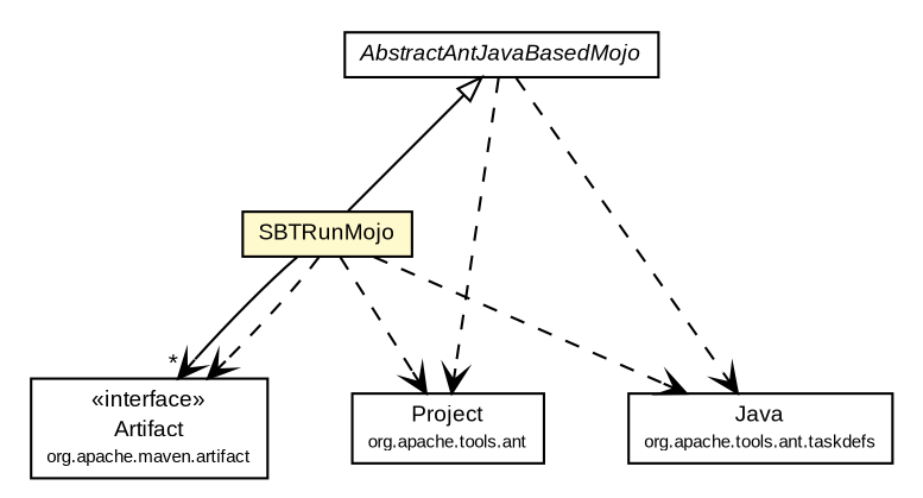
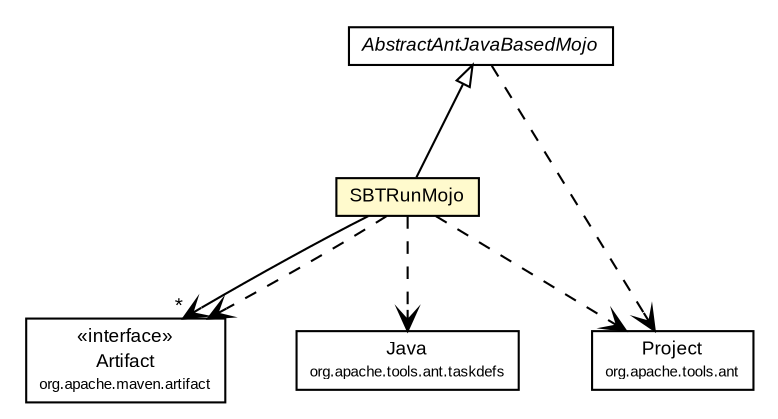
  digraph {
    nodesep=0.25
    ranksep=0.5
    node [fontcolor=black fontname=arial fontsize=9.0 shape=plaintext]
    edge [arrowhead=open color=black fontcolor=black fontname=arial fontsize=10.0 headport=p labelfontname=arial labelfontsize=10 tailport=p style=dashed]
    n1 [label=<<table title="com.google.code.sbt.run.plugin.SBTRunMojo" border="0" cellborder="1" cellspacing="0" cellpadding="2" port="p" bgcolor="lemonChiffon" href="./SBTRunMojo.html"> 		<tr><td><table border="0" cellspacing="0" cellpadding="1"> <tr><td align="center" balign="center"> SBTRunMojo </td></tr> 		</table></td></tr> 		</table>>]
    n2 [label=<<table title="org.apache.maven.artifact.Artifact" border="0" cellborder="1" cellspacing="0" cellpadding="2" port="p"> 		<tr><td><table border="0" cellspacing="0" cellpadding="1"> <tr><td align="center" balign="center"> &#171;interface&#187; </td></tr> <tr><td align="center" balign="center"> Artifact </td></tr> <tr><td align="center" balign="center"><font point-size="7.0"> org.apache.maven.artifact </font></td></tr> 		</table></td></tr> 		</table>>]
    n3 [label=<<table title="org.apache.tools.ant.Project" border="0" cellborder="1" cellspacing="0" cellpadding="2" port="p" href="http://sbtrun-maven-plugin.github.io/external-apidocs/org/apache/ant/ant/1.9.4/org/apache/tools/ant/Project.html"> 		<tr><td><table border="0" cellspacing="0" cellpadding="1"> <tr><td align="center" balign="center"> Project </td></tr> <tr><td align="center" balign="center"><font point-size="7.0"> org.apache.tools.ant </font></td></tr> 		</table></td></tr> 		</table>>]
    n4 [label=<<table title="org.apache.tools.ant.taskdefs.Java" border="0" cellborder="1" cellspacing="0" cellpadding="2" port="p" href="http://sbtrun-maven-plugin.github.io/external-apidocs/org/apache/ant/ant/1.9.4/org/apache/tools/ant/taskdefs/Java.html"> 		<tr><td><table border="0" cellspacing="0" cellpadding="1"> <tr><td align="center" balign="center"> Java </td></tr> <tr><td align="center" balign="center"><font point-size="7.0"> org.apache.tools.ant.taskdefs </font></td></tr> 		</table></td></tr> 		</table>>]
    n5 [label=<<table title="com.google.code.sbt.run.plugin.AbstractAntJavaBasedMojo" border="0" cellborder="1" cellspacing="0" cellpadding="2" port="p" href="./AbstractAntJavaBasedMojo.html"> 		<tr><td><table border="0" cellspacing="0" cellpadding="1"> <tr><td align="center" balign="center"><font face="arial italic"> AbstractAntJavaBasedMojo </font></td></tr> 		</table></td></tr> 		</table>>]
    n1 -> n2 [headlabel="*" style=""]
    n1 -> n2
    n1 -> n3
    n1 -> n4
    n5 -> n1 [arrowtail=empty dir=back fontsize=10 arrowhead="" color="" fontcolor="" style=""]
    n5 -> n3
-   n5 -> n4
  }
